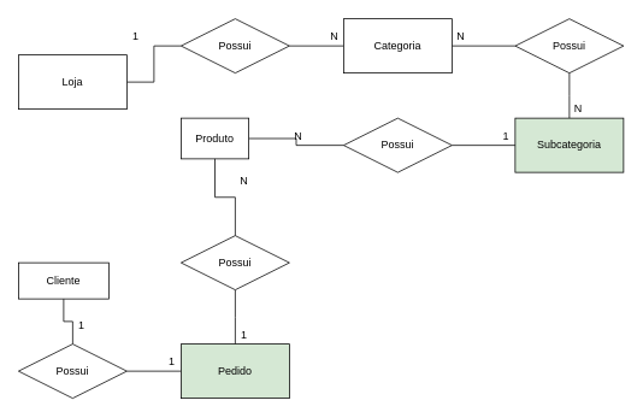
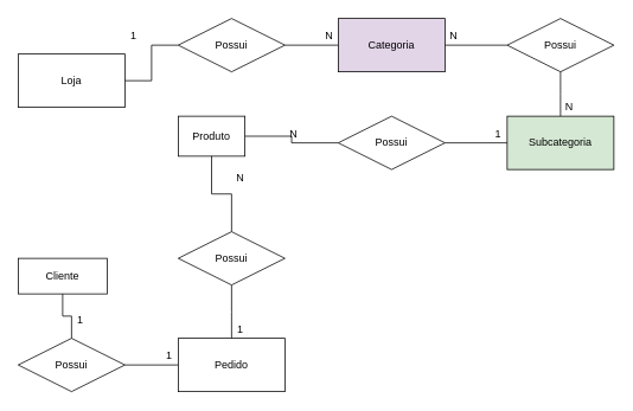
  <mxCell id="0" />
  <mxCell id="1" parent="0" />
  <mxCell id="2" style="edgeStyle=orthogonalEdgeStyle;rounded=0;orthogonalLoop=1;jettySize=auto;html=1;exitX=1;exitY=0.5;exitDx=0;exitDy=0;entryX=0;entryY=0.5;entryDx=0;entryDy=0;endArrow=none;endFill=0;" edge="1" parent="1" source="3" target="5"><mxGeometry relative="1" as="geometry" /></mxCell>
  <mxCell id="3" value="Loja" style="rounded=0;whiteSpace=wrap;html=1;" vertex="1" parent="1"><mxGeometry x="20" y="60" width="120" height="60" as="geometry" /></mxCell>
  <mxCell id="4" style="edgeStyle=orthogonalEdgeStyle;rounded=0;orthogonalLoop=1;jettySize=auto;html=1;exitX=1;exitY=0.5;exitDx=0;exitDy=0;endArrow=none;endFill=0;entryX=0;entryY=0.5;entryDx=0;entryDy=0;" edge="1" parent="1" source="5" target="7"><mxGeometry relative="1" as="geometry"><mxPoint x="370" y="50" as="targetPoint" /></mxGeometry></mxCell>
  <mxCell id="5" value="Possui" style="shape=rhombus;perimeter=rhombusPerimeter;whiteSpace=wrap;html=1;align=center;" vertex="1" parent="1"><mxGeometry x="200" y="20" width="120" height="60" as="geometry" /></mxCell>
  <mxCell id="6" style="edgeStyle=orthogonalEdgeStyle;rounded=0;orthogonalLoop=1;jettySize=auto;html=1;entryX=0;entryY=0.5;entryDx=0;entryDy=0;endArrow=none;endFill=0;" edge="1" parent="1" source="7" target="11"><mxGeometry relative="1" as="geometry" /></mxCell>
- <mxCell id="7" value="Categoria" style="rounded=0;whiteSpace=wrap;html=1;" vertex="1" parent="1"><mxGeometry x="380" y="20" width="120" height="60" as="geometry" /></mxCell>
+ <mxCell id="7" value="Categoria" style="rounded=0;whiteSpace=wrap;html=1;fillColor=#e1d5e7;" vertex="1" parent="1"><mxGeometry x="380" y="20" width="120" height="60" as="geometry" /></mxCell>
  <mxCell id="8" value="1" style="text;html=1;strokeColor=none;fillColor=none;align=center;verticalAlign=middle;whiteSpace=wrap;rounded=0;" vertex="1" parent="1"><mxGeometry x="140" y="30" width="20" height="20" as="geometry" /></mxCell>
  <mxCell id="9" value="N" style="text;html=1;strokeColor=none;fillColor=none;align=center;verticalAlign=middle;whiteSpace=wrap;rounded=0;" vertex="1" parent="1"><mxGeometry x="360" y="30" width="20" height="20" as="geometry" /></mxCell>
  <mxCell id="10" style="edgeStyle=orthogonalEdgeStyle;rounded=0;orthogonalLoop=1;jettySize=auto;html=1;endArrow=none;endFill=0;" edge="1" parent="1" source="11"><mxGeometry relative="1" as="geometry"><mxPoint x="630" y="130" as="targetPoint" /></mxGeometry></mxCell>
  <mxCell id="11" value="Possui" style="shape=rhombus;perimeter=rhombusPerimeter;whiteSpace=wrap;html=1;align=center;" vertex="1" parent="1"><mxGeometry x="570" y="20" width="120" height="60" as="geometry" /></mxCell>
  <mxCell id="12" value="Subcategoria" style="rounded=0;whiteSpace=wrap;html=1;fillColor=#d5e8d4;" vertex="1" parent="1"><mxGeometry x="570" y="130" width="120" height="60" as="geometry" /></mxCell>
  <mxCell id="13" value="N" style="text;html=1;strokeColor=none;fillColor=none;align=center;verticalAlign=middle;whiteSpace=wrap;rounded=0;" vertex="1" parent="1"><mxGeometry x="500" y="30" width="20" height="20" as="geometry" /></mxCell>
  <mxCell id="14" value="N" style="text;html=1;strokeColor=none;fillColor=none;align=center;verticalAlign=middle;whiteSpace=wrap;rounded=0;" vertex="1" parent="1"><mxGeometry x="630" y="110" width="20" height="20" as="geometry" /></mxCell>
  <mxCell id="15" style="edgeStyle=orthogonalEdgeStyle;rounded=0;orthogonalLoop=1;jettySize=auto;html=1;endArrow=none;endFill=0;" edge="1" parent="1" source="16" target="18"><mxGeometry relative="1" as="geometry" /></mxCell>
  <mxCell id="16" value="Produto" style="rounded=0;whiteSpace=wrap;html=1;" vertex="1" parent="1"><mxGeometry x="200" y="130" width="75" height="45" as="geometry" /></mxCell>
  <mxCell id="17" style="edgeStyle=orthogonalEdgeStyle;rounded=0;orthogonalLoop=1;jettySize=auto;html=1;entryX=0;entryY=0.5;entryDx=0;entryDy=0;endArrow=none;endFill=0;" edge="1" parent="1" source="18" target="12"><mxGeometry relative="1" as="geometry" /></mxCell>
  <mxCell id="18" value="Possui" style="shape=rhombus;perimeter=rhombusPerimeter;whiteSpace=wrap;html=1;align=center;" vertex="1" parent="1"><mxGeometry x="380" y="130" width="120" height="60" as="geometry" /></mxCell>
  <mxCell id="19" value="N" style="text;html=1;strokeColor=none;fillColor=none;align=center;verticalAlign=middle;whiteSpace=wrap;rounded=0;" vertex="1" parent="1"><mxGeometry x="320" y="140" width="20" height="20" as="geometry" /></mxCell>
  <mxCell id="20" value="1" style="text;html=1;strokeColor=none;fillColor=none;align=center;verticalAlign=middle;whiteSpace=wrap;rounded=0;" vertex="1" parent="1"><mxGeometry x="550" y="140" width="20" height="20" as="geometry" /></mxCell>
  <mxCell id="21" style="edgeStyle=orthogonalEdgeStyle;rounded=0;orthogonalLoop=1;jettySize=auto;html=1;entryX=0.5;entryY=0;entryDx=0;entryDy=0;endArrow=none;endFill=0;" edge="1" parent="1" source="22" target="24"><mxGeometry relative="1" as="geometry" /></mxCell>
  <mxCell id="22" value="Cliente" style="rounded=0;whiteSpace=wrap;html=1;" vertex="1" parent="1"><mxGeometry x="20" y="290" width="100" height="40" as="geometry" /></mxCell>
  <mxCell id="23" style="edgeStyle=orthogonalEdgeStyle;rounded=0;orthogonalLoop=1;jettySize=auto;html=1;entryX=0;entryY=0.5;entryDx=0;entryDy=0;endArrow=none;endFill=0;" edge="1" parent="1" source="24" target="26"><mxGeometry relative="1" as="geometry" /></mxCell>
  <mxCell id="24" value="Possui" style="shape=rhombus;perimeter=rhombusPerimeter;whiteSpace=wrap;html=1;align=center;" vertex="1" parent="1"><mxGeometry x="20" y="380" width="120" height="60" as="geometry" /></mxCell>
  <mxCell id="25" style="edgeStyle=orthogonalEdgeStyle;rounded=0;orthogonalLoop=1;jettySize=auto;html=1;endArrow=none;endFill=0;" edge="1" parent="1" source="26"><mxGeometry relative="1" as="geometry"><mxPoint x="260" y="320" as="targetPoint" /></mxGeometry></mxCell>
- <mxCell id="26" value="Pedido" style="rounded=0;whiteSpace=wrap;html=1;fillColor=#d5e8d4;" vertex="1" parent="1"><mxGeometry x="200" y="380" width="120" height="60" as="geometry" /></mxCell>
+ <mxCell id="26" value="Pedido" style="rounded=0;whiteSpace=wrap;html=1;" vertex="1" parent="1"><mxGeometry x="200" y="380" width="120" height="60" as="geometry" /></mxCell>
  <mxCell id="27" value="1" style="text;html=1;strokeColor=none;fillColor=none;align=center;verticalAlign=middle;whiteSpace=wrap;rounded=0;" vertex="1" parent="1"><mxGeometry x="80" y="350" width="20" height="20" as="geometry" /></mxCell>
  <mxCell id="28" value="1" style="text;html=1;strokeColor=none;fillColor=none;align=center;verticalAlign=middle;whiteSpace=wrap;rounded=0;" vertex="1" parent="1"><mxGeometry x="180" y="390" width="20" height="20" as="geometry" /></mxCell>
  <mxCell id="29" style="edgeStyle=orthogonalEdgeStyle;rounded=0;orthogonalLoop=1;jettySize=auto;html=1;entryX=0.5;entryY=1;entryDx=0;entryDy=0;endArrow=none;endFill=0;" edge="1" parent="1" source="30" target="16"><mxGeometry relative="1" as="geometry" /></mxCell>
  <mxCell id="30" value="Possui" style="shape=rhombus;perimeter=rhombusPerimeter;whiteSpace=wrap;html=1;align=center;" vertex="1" parent="1"><mxGeometry x="200" y="260" width="120" height="60" as="geometry" /></mxCell>
  <mxCell id="31" value="1" style="text;html=1;strokeColor=none;fillColor=none;align=center;verticalAlign=middle;whiteSpace=wrap;rounded=0;" vertex="1" parent="1"><mxGeometry x="260" y="360" width="20" height="20" as="geometry" /></mxCell>
  <mxCell id="32" value="N" style="text;html=1;strokeColor=none;fillColor=none;align=center;verticalAlign=middle;whiteSpace=wrap;rounded=0;" vertex="1" parent="1"><mxGeometry x="260" y="190" width="20" height="20" as="geometry" /></mxCell>
